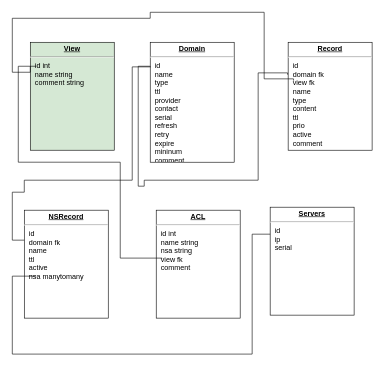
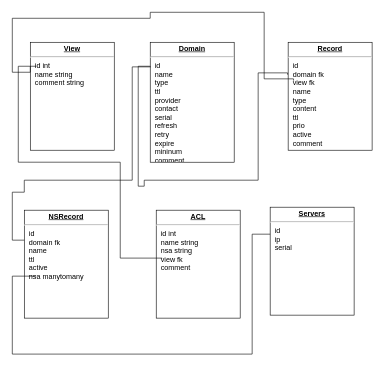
  <mxCell id="0" />
  <mxCell id="1" parent="0" />
- <mxCell id="2" value="&lt;p style=&quot;margin: 0px ; margin-top: 4px ; text-align: center ; text-decoration: underline&quot;&gt;&lt;b&gt;View&lt;/b&gt;&lt;/p&gt;&lt;hr&gt;&lt;p style=&quot;margin: 0px ; margin-left: 8px&quot;&gt;id int&lt;/p&gt;&lt;p style=&quot;margin: 0px ; margin-left: 8px&quot;&gt;name string&lt;/p&gt;&lt;p style=&quot;margin: 0px ; margin-left: 8px&quot;&gt;comment string&lt;/p&gt;" style="verticalAlign=top;align=left;overflow=fill;fontSize=12;fontFamily=Helvetica;html=1;rounded=0;shadow=0;comic=0;labelBackgroundColor=none;strokeWidth=1;fillColor=#d5e8d4;" parent="1" vertex="1"><mxGeometry x="50" y="70" width="140" height="180" as="geometry" /></mxCell>
+ <mxCell id="2" value="&lt;p style=&quot;margin: 0px ; margin-top: 4px ; text-align: center ; text-decoration: underline&quot;&gt;&lt;b&gt;View&lt;/b&gt;&lt;/p&gt;&lt;hr&gt;&lt;p style=&quot;margin: 0px ; margin-left: 8px&quot;&gt;id int&lt;/p&gt;&lt;p style=&quot;margin: 0px ; margin-left: 8px&quot;&gt;name string&lt;/p&gt;&lt;p style=&quot;margin: 0px ; margin-left: 8px&quot;&gt;comment string&lt;/p&gt;" style="verticalAlign=top;align=left;overflow=fill;fontSize=12;fontFamily=Helvetica;html=1;rounded=0;shadow=0;comic=0;labelBackgroundColor=none;strokeWidth=1" parent="1" vertex="1"><mxGeometry x="50" y="70" width="140" height="180" as="geometry" /></mxCell>
  <mxCell id="3" value="&lt;p style=&quot;margin: 0px ; margin-top: 4px ; text-align: center ; text-decoration: underline&quot;&gt;&lt;b&gt;Domain&lt;/b&gt;&lt;/p&gt;&lt;hr&gt;&lt;p style=&quot;margin: 0px ; margin-left: 8px&quot;&gt;id&lt;/p&gt;&lt;p style=&quot;margin: 0px ; margin-left: 8px&quot;&gt;name&lt;/p&gt;&lt;p style=&quot;margin: 0px ; margin-left: 8px&quot;&gt;type&lt;/p&gt;&lt;p style=&quot;margin: 0px ; margin-left: 8px&quot;&gt;ttl&lt;/p&gt;&lt;p style=&quot;margin: 0px ; margin-left: 8px&quot;&gt;provider&lt;/p&gt;&lt;p style=&quot;margin: 0px ; margin-left: 8px&quot;&gt;contact&lt;/p&gt;&lt;p style=&quot;margin: 0px ; margin-left: 8px&quot;&gt;serial&lt;/p&gt;&lt;p style=&quot;margin: 0px ; margin-left: 8px&quot;&gt;refresh&lt;/p&gt;&lt;p style=&quot;margin: 0px ; margin-left: 8px&quot;&gt;retry&lt;/p&gt;&lt;p style=&quot;margin: 0px ; margin-left: 8px&quot;&gt;expire&lt;/p&gt;&lt;p style=&quot;margin: 0px ; margin-left: 8px&quot;&gt;mininum&lt;/p&gt;&lt;p style=&quot;margin: 0px ; margin-left: 8px&quot;&gt;comment&lt;/p&gt;" style="verticalAlign=top;align=left;overflow=fill;fontSize=12;fontFamily=Helvetica;html=1;rounded=0;shadow=0;comic=0;labelBackgroundColor=none;strokeWidth=1" vertex="1" parent="1"><mxGeometry x="250" y="70" width="140" height="200" as="geometry" /></mxCell>
  <mxCell id="4" value="&lt;p style=&quot;margin: 0px ; margin-top: 4px ; text-align: center ; text-decoration: underline&quot;&gt;&lt;b&gt;Record&lt;/b&gt;&lt;/p&gt;&lt;hr&gt;&lt;p style=&quot;margin: 0px ; margin-left: 8px&quot;&gt;id&lt;/p&gt;&lt;p style=&quot;margin: 0px ; margin-left: 8px&quot;&gt;domain fk&lt;/p&gt;&lt;p style=&quot;margin: 0px ; margin-left: 8px&quot;&gt;view fk&lt;/p&gt;&lt;p style=&quot;margin: 0px ; margin-left: 8px&quot;&gt;name&lt;/p&gt;&lt;p style=&quot;margin: 0px ; margin-left: 8px&quot;&gt;type&lt;/p&gt;&lt;p style=&quot;margin: 0px ; margin-left: 8px&quot;&gt;content&lt;/p&gt;&lt;p style=&quot;margin: 0px ; margin-left: 8px&quot;&gt;ttl&lt;/p&gt;&lt;p style=&quot;margin: 0px ; margin-left: 8px&quot;&gt;prio&lt;/p&gt;&lt;p style=&quot;margin: 0px ; margin-left: 8px&quot;&gt;active&lt;/p&gt;&lt;p style=&quot;margin: 0px ; margin-left: 8px&quot;&gt;comment&lt;/p&gt;" style="verticalAlign=top;align=left;overflow=fill;fontSize=12;fontFamily=Helvetica;html=1;rounded=0;shadow=0;comic=0;labelBackgroundColor=none;strokeWidth=1" vertex="1" parent="1"><mxGeometry x="480" y="70" width="140" height="180" as="geometry" /></mxCell>
  <mxCell id="5" value="&lt;p style=&quot;margin: 0px ; margin-top: 4px ; text-align: center ; text-decoration: underline&quot;&gt;&lt;b&gt;NSRecord&lt;/b&gt;&lt;/p&gt;&lt;hr&gt;&lt;p style=&quot;margin: 0px ; margin-left: 8px&quot;&gt;id&lt;/p&gt;&lt;p style=&quot;margin: 0px ; margin-left: 8px&quot;&gt;domain fk&lt;/p&gt;&lt;p style=&quot;margin: 0px ; margin-left: 8px&quot;&gt;name&lt;/p&gt;&lt;p style=&quot;margin: 0px ; margin-left: 8px&quot;&gt;ttl&lt;/p&gt;&lt;p style=&quot;margin: 0px ; margin-left: 8px&quot;&gt;active&lt;/p&gt;&lt;p style=&quot;margin: 0px ; margin-left: 8px&quot;&gt;nsa manytomany&lt;/p&gt;&lt;p style=&quot;margin: 0px ; margin-left: 8px&quot;&gt;&lt;br&gt;&lt;/p&gt;" style="verticalAlign=top;align=left;overflow=fill;fontSize=12;fontFamily=Helvetica;html=1;rounded=0;shadow=0;comic=0;labelBackgroundColor=none;strokeWidth=1" vertex="1" parent="1"><mxGeometry x="40" y="350" width="140" height="180" as="geometry" /></mxCell>
  <mxCell id="6" value="&lt;p style=&quot;margin: 0px ; margin-top: 4px ; text-align: center ; text-decoration: underline&quot;&gt;&lt;b&gt;ACL&lt;/b&gt;&lt;/p&gt;&lt;hr&gt;&lt;p style=&quot;margin: 0px ; margin-left: 8px&quot;&gt;id int&lt;/p&gt;&lt;p style=&quot;margin: 0px ; margin-left: 8px&quot;&gt;name string&lt;/p&gt;&lt;p style=&quot;margin: 0px ; margin-left: 8px&quot;&gt;nsa string&lt;/p&gt;&lt;p style=&quot;margin: 0px ; margin-left: 8px&quot;&gt;view fk&lt;/p&gt;&lt;p style=&quot;margin: 0px ; margin-left: 8px&quot;&gt;comment&lt;/p&gt;" style="verticalAlign=top;align=left;overflow=fill;fontSize=12;fontFamily=Helvetica;html=1;rounded=0;shadow=0;comic=0;labelBackgroundColor=none;strokeWidth=1" vertex="1" parent="1"><mxGeometry x="260" y="350" width="140" height="180" as="geometry" /></mxCell>
  <mxCell id="7" value="&lt;p style=&quot;margin: 0px ; margin-top: 4px ; text-align: center ; text-decoration: underline&quot;&gt;&lt;b&gt;Servers&lt;/b&gt;&lt;/p&gt;&lt;hr&gt;&lt;p style=&quot;margin: 0px ; margin-left: 8px&quot;&gt;id&lt;/p&gt;&lt;p style=&quot;margin: 0px ; margin-left: 8px&quot;&gt;ip&lt;/p&gt;&lt;p style=&quot;margin: 0px ; margin-left: 8px&quot;&gt;serial&lt;/p&gt;&lt;p style=&quot;margin: 0px ; margin-left: 8px&quot;&gt;&lt;br&gt;&lt;/p&gt;" style="verticalAlign=top;align=left;overflow=fill;fontSize=12;fontFamily=Helvetica;html=1;rounded=0;shadow=0;comic=0;labelBackgroundColor=none;strokeWidth=1" vertex="1" parent="1"><mxGeometry x="450" y="345" width="140" height="180" as="geometry" /></mxCell>
  <mxCell id="8" style="edgeStyle=orthogonalEdgeStyle;rounded=0;html=1;exitX=0.071;exitY=0.444;labelBackgroundColor=none;endArrow=none;endFill=0;endSize=8;fontFamily=Verdana;fontSize=12;align=left;exitDx=0;exitDy=0;exitPerimeter=0;" edge="1" parent="1" source="6"><mxGeometry relative="1" as="geometry"><mxPoint x="860" y="290" as="sourcePoint" /><mxPoint x="60" y="110" as="targetPoint" /><Array as="points"><mxPoint x="200" y="430" /><mxPoint x="200" y="270" /><mxPoint x="30" y="270" /><mxPoint x="30" y="110" /></Array></mxGeometry></mxCell>
  <mxCell id="9" style="edgeStyle=orthogonalEdgeStyle;rounded=0;html=1;labelBackgroundColor=none;endArrow=none;endFill=0;endSize=8;fontFamily=Verdana;fontSize=12;align=left;entryX=0.007;entryY=0.205;entryDx=0;entryDy=0;entryPerimeter=0;" edge="1" parent="1" source="5" target="3"><mxGeometry relative="1" as="geometry"><mxPoint x="279.94" y="439.92" as="sourcePoint" /><mxPoint x="70" y="120" as="targetPoint" /><Array as="points"><mxPoint x="20" y="400" /><mxPoint x="20" y="320" /><mxPoint x="40" y="320" /><mxPoint x="40" y="300" /><mxPoint x="220" y="300" /><mxPoint x="220" y="111" /></Array></mxGeometry></mxCell>
  <mxCell id="10" style="edgeStyle=orthogonalEdgeStyle;rounded=0;html=1;labelBackgroundColor=none;endArrow=none;endFill=0;endSize=8;fontFamily=Verdana;fontSize=12;align=left;exitX=-0.007;exitY=0.3;exitDx=0;exitDy=0;exitPerimeter=0;" edge="1" parent="1" source="4" target="3"><mxGeometry relative="1" as="geometry"><mxPoint x="50" y="410" as="sourcePoint" /><mxPoint x="260.98" y="121" as="targetPoint" /><Array as="points"><mxPoint x="479" y="121" /><mxPoint x="430" y="121" /><mxPoint x="430" y="300" /><mxPoint x="240" y="300" /><mxPoint x="240" y="310" /><mxPoint x="230" y="310" /><mxPoint x="230" y="110" /></Array></mxGeometry></mxCell>
  <mxCell id="11" style="edgeStyle=orthogonalEdgeStyle;rounded=0;html=1;labelBackgroundColor=none;endArrow=none;endFill=0;endSize=8;fontFamily=Verdana;fontSize=12;align=left;exitX=-0.007;exitY=0.3;exitDx=0;exitDy=0;exitPerimeter=0;" edge="1" parent="1"><mxGeometry relative="1" as="geometry"><mxPoint x="489.02" y="134" as="sourcePoint" /><mxPoint x="50" y="110" as="targetPoint" /><Array as="points"><mxPoint x="489" y="131" /><mxPoint x="440" y="131" /><mxPoint x="440" y="20" /><mxPoint x="250" y="20" /><mxPoint x="250" y="30" /><mxPoint x="20" y="30" /><mxPoint x="20" y="120" /></Array></mxGeometry></mxCell>
  <mxCell id="12" style="edgeStyle=orthogonalEdgeStyle;rounded=0;html=1;exitX=0;exitY=0.25;labelBackgroundColor=none;endArrow=none;endFill=0;endSize=8;fontFamily=Verdana;fontSize=12;align=left;exitDx=0;exitDy=0;" edge="1" parent="1" source="7"><mxGeometry relative="1" as="geometry"><mxPoint x="279.94" y="439.92" as="sourcePoint" /><mxPoint x="60" y="460" as="targetPoint" /><Array as="points"><mxPoint x="420" y="390" /><mxPoint x="420" y="590" /><mxPoint x="20" y="590" /><mxPoint x="20" y="460" /></Array></mxGeometry></mxCell>
